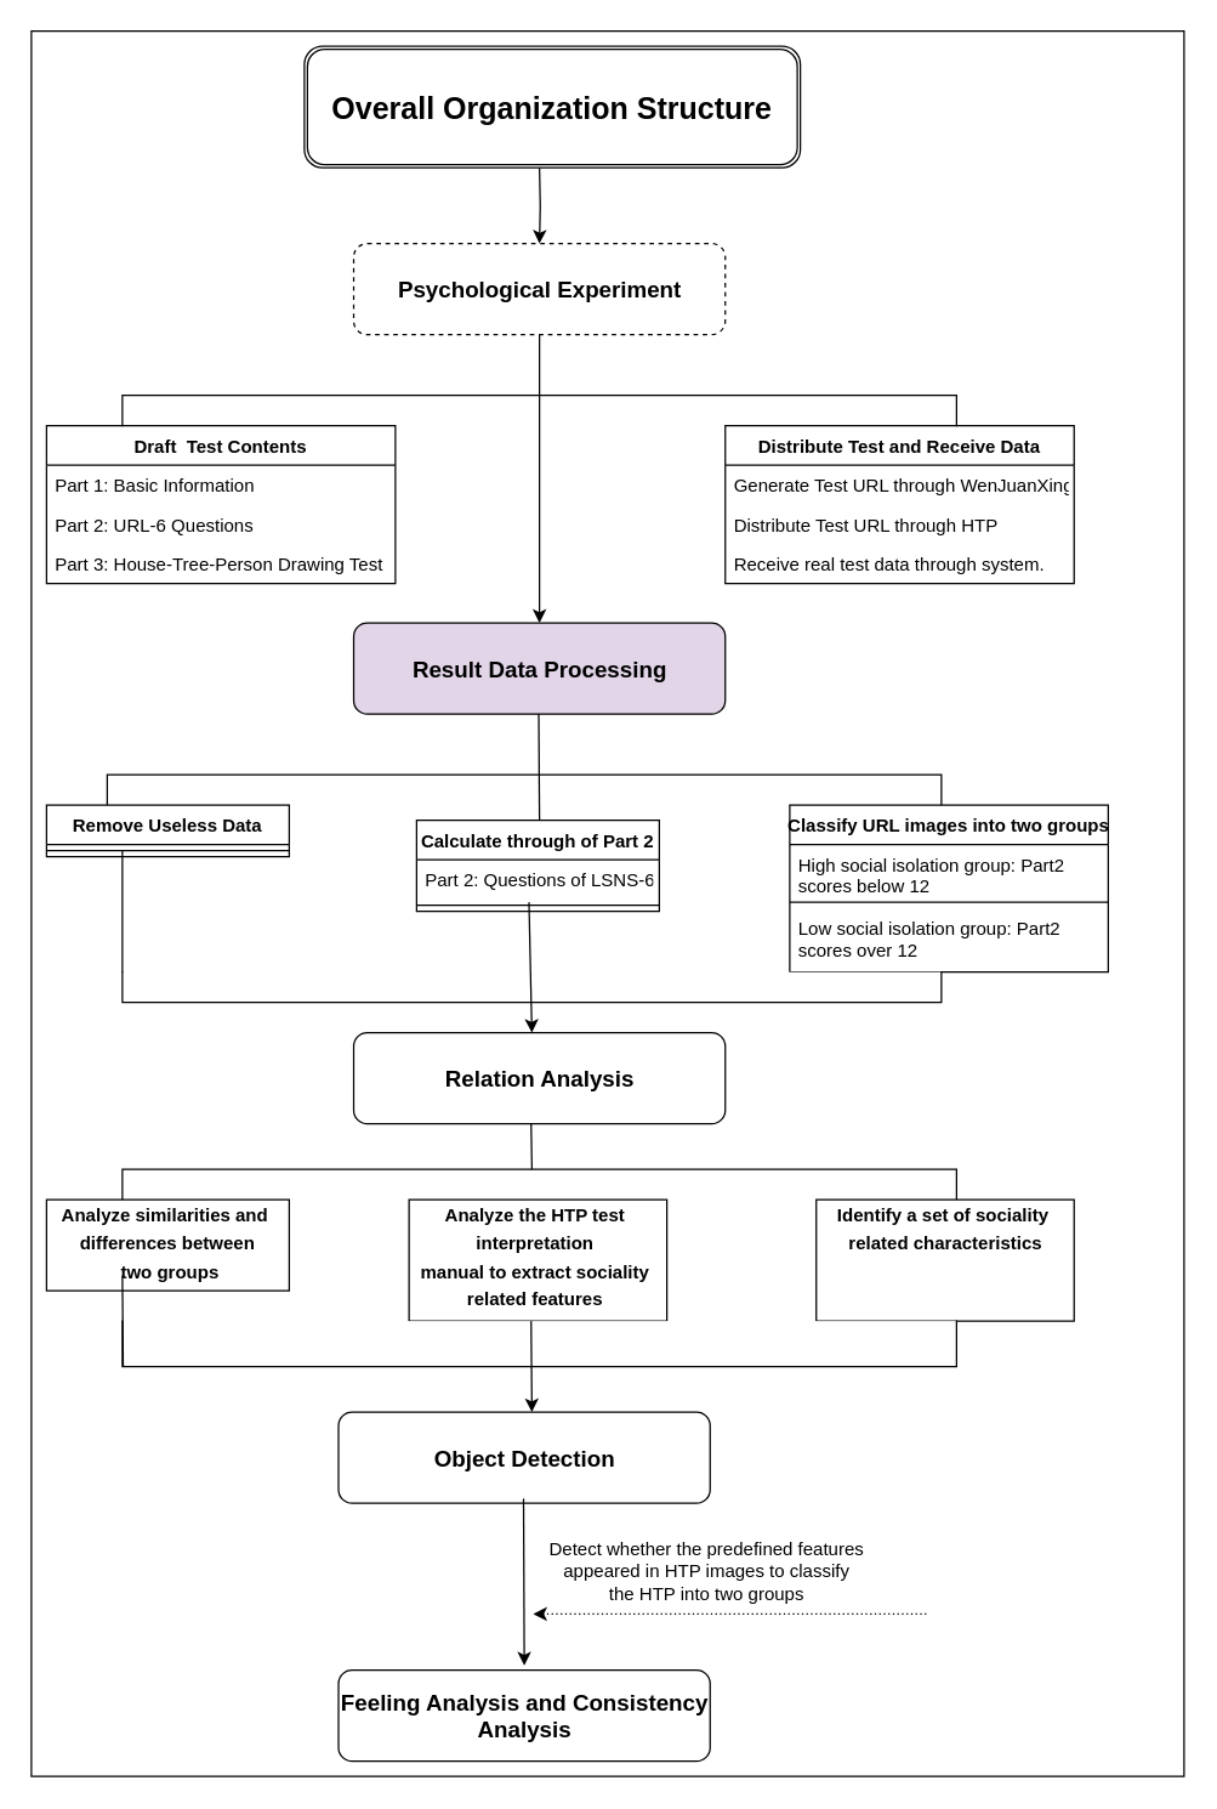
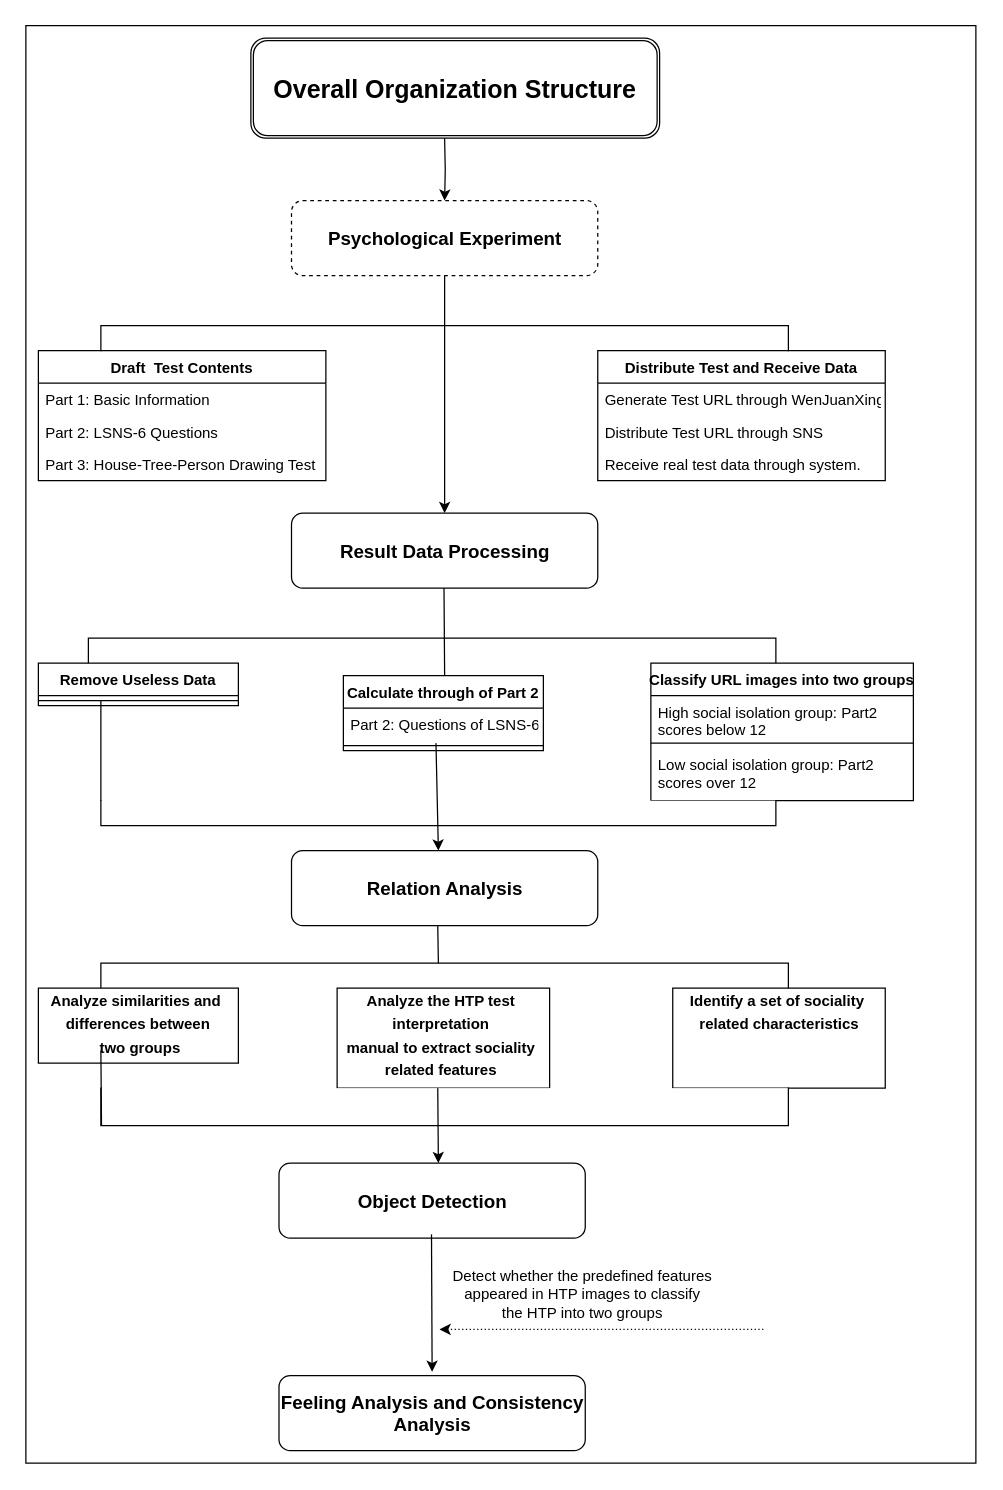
  <mxCell id="0" />
  <mxCell id="1" parent="0" />
  <mxCell id="2" value="" style="rounded=0;whiteSpace=wrap;html=1;fillColor=#ffffff;" vertex="1" parent="1"><mxGeometry y="20" width="760" height="1150" as="geometry" x="20" /></mxCell>
  <mxCell id="3" value="" style="shape=partialRectangle;whiteSpace=wrap;html=1;bottom=1;right=1;left=1;top=0;routingCenterX=-0.5;rotation=-180;" vertex="1" parent="1"><mxGeometry x="70" y="510" width="550" height="20" as="geometry" /></mxCell>
  <mxCell id="4" value="" style="shape=partialRectangle;whiteSpace=wrap;html=1;bottom=1;right=1;left=1;top=0;routingCenterX=-0.5;rotation=-180;" vertex="1" parent="1"><mxGeometry x="80" y="260" width="550" height="20" as="geometry" /></mxCell>
  <mxCell id="5" value="&lt;font style=&quot;font-size: 15px&quot;&gt;&lt;b&gt;Psychological Experiment&lt;/b&gt;&lt;/font&gt;" style="rounded=1;whiteSpace=wrap;html=1;dashed=1;" vertex="1" parent="1"><mxGeometry x="232.5" y="160" width="245" height="60" as="geometry" /></mxCell>
  <mxCell id="6" value="" style="edgeStyle=orthogonalEdgeStyle;rounded=0;orthogonalLoop=1;jettySize=auto;html=1;" edge="1" parent="1" target="5"><mxGeometry relative="1" as="geometry"><mxPoint x="355" y="110" as="sourcePoint" /></mxGeometry></mxCell>
  <mxCell id="7" value="" style="endArrow=classic;html=1;exitX=0.5;exitY=1;exitDx=0;exitDy=0;endFill=1;" edge="1" parent="1" source="5"><mxGeometry width="50" height="50" relative="1" as="geometry"><mxPoint x="340" y="330" as="sourcePoint" /><mxPoint x="355" y="410" as="targetPoint" /></mxGeometry></mxCell>
  <mxCell id="8" value="Draft  Test Contents" style="swimlane;fontStyle=1;childLayout=stackLayout;horizontal=1;startSize=26;fillColor=none;horizontalStack=0;resizeParent=1;resizeParentMax=0;resizeLast=0;collapsible=1;marginBottom=0;" vertex="1" parent="1"><mxGeometry x="30" y="280" width="230" height="104" as="geometry" /></mxCell>
  <mxCell id="9" value="Part 1: Basic Information&#10;" style="text;strokeColor=none;fillColor=none;align=left;verticalAlign=top;spacingLeft=4;spacingRight=4;overflow=hidden;rotatable=0;points=[[0,0.5],[1,0.5]];portConstraint=eastwest;" vertex="1" parent="8"><mxGeometry y="26" width="230" height="26" as="geometry" /></mxCell>
- <mxCell id="10" value="Part 2: URL-6 Questions" style="text;strokeColor=none;fillColor=none;align=left;verticalAlign=top;spacingLeft=4;spacingRight=4;overflow=hidden;rotatable=0;points=[[0,0.5],[1,0.5]];portConstraint=eastwest;" vertex="1" parent="8"><mxGeometry y="52" width="230" height="26" as="geometry" /></mxCell>
+ <mxCell id="10" value="Part 2: LSNS-6 Questions" style="text;strokeColor=none;fillColor=none;align=left;verticalAlign=top;spacingLeft=4;spacingRight=4;overflow=hidden;rotatable=0;points=[[0,0.5],[1,0.5]];portConstraint=eastwest;" vertex="1" parent="8"><mxGeometry y="52" width="230" height="26" as="geometry" /></mxCell>
  <mxCell id="11" value="Part 3: House-Tree-Person Drawing Test" style="text;strokeColor=none;fillColor=none;align=left;verticalAlign=top;spacingLeft=4;spacingRight=4;overflow=hidden;rotatable=0;points=[[0,0.5],[1,0.5]];portConstraint=eastwest;" vertex="1" parent="8"><mxGeometry y="78" width="230" height="26" as="geometry" /></mxCell>
  <mxCell id="12" value="&lt;font style=&quot;font-size: 20px&quot;&gt;&lt;b&gt;Overall Organization Structure&lt;/b&gt;&lt;/font&gt;" style="shape=ext;double=1;rounded=1;whiteSpace=wrap;html=1;fillColor=#ffffff;" vertex="1" parent="1"><mxGeometry x="200" y="30" width="327" height="80" as="geometry" /></mxCell>
  <mxCell id="13" value="Distribute Test and Receive Data" style="swimlane;fontStyle=1;childLayout=stackLayout;horizontal=1;startSize=26;fillColor=none;horizontalStack=0;resizeParent=1;resizeParentMax=0;resizeLast=0;collapsible=1;marginBottom=0;" vertex="1" parent="1"><mxGeometry x="477.5" y="280" width="230" height="104" as="geometry"><mxRectangle x="457.5" y="270" width="220" height="26" as="alternateBounds" /></mxGeometry></mxCell>
  <mxCell id="14" value="Generate Test URL through WenJuanXing" style="text;strokeColor=none;fillColor=none;align=left;verticalAlign=top;spacingLeft=4;spacingRight=4;overflow=hidden;rotatable=0;points=[[0,0.5],[1,0.5]];portConstraint=eastwest;" vertex="1" parent="13"><mxGeometry y="26" width="230" height="26" as="geometry" /></mxCell>
- <mxCell id="15" value="Distribute Test URL through HTP" style="text;strokeColor=none;fillColor=none;align=left;verticalAlign=top;spacingLeft=4;spacingRight=4;overflow=hidden;rotatable=0;points=[[0,0.5],[1,0.5]];portConstraint=eastwest;" vertex="1" parent="13"><mxGeometry y="52" width="230" height="26" as="geometry" /></mxCell>
+ <mxCell id="15" value="Distribute Test URL through SNS" style="text;strokeColor=none;fillColor=none;align=left;verticalAlign=top;spacingLeft=4;spacingRight=4;overflow=hidden;rotatable=0;points=[[0,0.5],[1,0.5]];portConstraint=eastwest;" vertex="1" parent="13"><mxGeometry y="52" width="230" height="26" as="geometry" /></mxCell>
  <mxCell id="16" value="Receive real test data through system." style="text;strokeColor=none;fillColor=none;align=left;verticalAlign=top;spacingLeft=4;spacingRight=4;overflow=hidden;rotatable=0;points=[[0,0.5],[1,0.5]];portConstraint=eastwest;" vertex="1" parent="13"><mxGeometry y="78" width="230" height="26" as="geometry" /></mxCell>
- <mxCell id="17" value="&lt;font style=&quot;font-size: 15px&quot;&gt;&lt;b&gt;Result Data Processing&lt;/b&gt;&lt;/font&gt;" style="rounded=1;whiteSpace=wrap;html=1;fillColor=#e1d5e7;" vertex="1" parent="1"><mxGeometry x="232.5" y="410" width="245" height="60" as="geometry" /></mxCell>
+ <mxCell id="17" value="&lt;font style=&quot;font-size: 15px&quot;&gt;&lt;b&gt;Result Data Processing&lt;/b&gt;&lt;/font&gt;" style="rounded=1;whiteSpace=wrap;html=1;" vertex="1" parent="1"><mxGeometry x="232.5" y="410" width="245" height="60" as="geometry" /></mxCell>
  <mxCell id="18" value="" style="endArrow=none;html=1;exitX=0.5;exitY=1;exitDx=0;exitDy=0;endFill=0;" edge="1" parent="1"><mxGeometry width="50" height="50" relative="1" as="geometry"><mxPoint x="354.5" y="470" as="sourcePoint" /><mxPoint x="355" y="540" as="targetPoint" /></mxGeometry></mxCell>
  <mxCell id="19" value="Remove Useless Data" style="swimlane;fontStyle=1;align=center;verticalAlign=top;childLayout=stackLayout;horizontal=1;startSize=26;horizontalStack=0;resizeParent=1;resizeParentMax=0;resizeLast=0;collapsible=1;marginBottom=0;rounded=0;fillColor=#ffffff;" vertex="1" parent="1"><mxGeometry x="30" y="530" width="160" height="34" as="geometry" /></mxCell>
  <mxCell id="20" value="" style="line;strokeWidth=1;fillColor=none;align=left;verticalAlign=middle;spacingTop=-1;spacingLeft=3;spacingRight=3;rotatable=0;labelPosition=right;points=[];portConstraint=eastwest;" vertex="1" parent="19"><mxGeometry y="26" width="160" height="8" as="geometry" /></mxCell>
  <mxCell id="21" value="Calculate through of Part 2" style="swimlane;fontStyle=1;align=center;verticalAlign=top;childLayout=stackLayout;horizontal=1;startSize=26;horizontalStack=0;resizeParent=1;resizeParentMax=0;resizeLast=0;collapsible=1;marginBottom=0;rounded=0;fillColor=#ffffff;" vertex="1" parent="1"><mxGeometry x="274" y="540" width="160" height="60" as="geometry" /></mxCell>
  <mxCell id="22" value="Part 2: Questions of LSNS-6" style="text;strokeColor=none;fillColor=none;align=left;verticalAlign=top;spacingLeft=4;spacingRight=4;overflow=hidden;rotatable=0;points=[[0,0.5],[1,0.5]];portConstraint=eastwest;" vertex="1" parent="21"><mxGeometry y="26" width="160" height="26" as="geometry" /></mxCell>
  <mxCell id="23" value="" style="line;strokeWidth=1;fillColor=none;align=left;verticalAlign=middle;spacingTop=-1;spacingLeft=3;spacingRight=3;rotatable=0;labelPosition=right;points=[];portConstraint=eastwest;" vertex="1" parent="21"><mxGeometry y="52" width="160" height="8" as="geometry" /></mxCell>
  <mxCell id="24" value="Classify URL images into two groups" style="swimlane;fontStyle=1;align=center;verticalAlign=top;childLayout=stackLayout;horizontal=1;startSize=26;horizontalStack=0;resizeParent=1;resizeParentMax=0;resizeLast=0;collapsible=1;marginBottom=0;rounded=0;fillColor=#ffffff;" vertex="1" parent="1"><mxGeometry x="520" y="530" width="210" height="110" as="geometry" /></mxCell>
  <mxCell id="25" value="High social isolation group: Part2 &#10;scores below 12" style="text;strokeColor=none;fillColor=none;align=left;verticalAlign=top;spacingLeft=4;spacingRight=4;overflow=hidden;rotatable=0;points=[[0,0.5],[1,0.5]];portConstraint=eastwest;" vertex="1" parent="24"><mxGeometry y="26" width="210" height="34" as="geometry" /></mxCell>
  <mxCell id="26" value="" style="line;strokeWidth=1;fillColor=none;align=left;verticalAlign=middle;spacingTop=-1;spacingLeft=3;spacingRight=3;rotatable=0;labelPosition=right;points=[];portConstraint=eastwest;" vertex="1" parent="24"><mxGeometry y="60" width="210" height="8" as="geometry" /></mxCell>
  <mxCell id="27" value="Low social isolation group: Part2 &#10;scores over 12" style="text;strokeColor=none;fillColor=none;align=left;verticalAlign=top;spacingLeft=4;spacingRight=4;overflow=hidden;rotatable=0;points=[[0,0.5],[1,0.5]];portConstraint=eastwest;" vertex="1" parent="24"><mxGeometry y="68" width="210" height="42" as="geometry" /></mxCell>
  <mxCell id="28" value="" style="shape=partialRectangle;whiteSpace=wrap;html=1;bottom=1;right=1;left=1;top=0;routingCenterX=-0.5;rotation=0;" vertex="1" parent="1"><mxGeometry x="80" y="640" width="540" height="20" as="geometry" /></mxCell>
  <mxCell id="29" value="" style="endArrow=none;html=1;" edge="1" parent="1"><mxGeometry width="50" height="50" relative="1" as="geometry"><mxPoint x="80" y="640" as="sourcePoint" /><mxPoint x="80" y="560" as="targetPoint" /></mxGeometry></mxCell>
  <mxCell id="30" value="" style="endArrow=none;html=1;endFill=0;startArrow=classic;startFill=1;entryX=0.463;entryY=0.25;entryDx=0;entryDy=0;entryPerimeter=0;" edge="1" parent="1" target="23"><mxGeometry width="50" height="50" relative="1" as="geometry"><mxPoint x="350" y="680" as="sourcePoint" /><mxPoint x="349.5" y="610" as="targetPoint" /></mxGeometry></mxCell>
  <mxCell id="31" value="&lt;font style=&quot;font-size: 15px&quot;&gt;&lt;b&gt;Relation Analysis&lt;/b&gt;&lt;/font&gt;" style="rounded=1;whiteSpace=wrap;html=1;" vertex="1" parent="1"><mxGeometry x="232.5" y="680" width="245" height="60" as="geometry" /></mxCell>
  <mxCell id="32" value="" style="shape=partialRectangle;whiteSpace=wrap;html=1;bottom=1;right=1;left=1;top=0;routingCenterX=-0.5;rotation=-180;" vertex="1" parent="1"><mxGeometry x="80" y="770" width="550" height="20" as="geometry" /></mxCell>
  <mxCell id="33" value="" style="endArrow=none;html=1;endFill=0;startArrow=none;startFill=0;" edge="1" parent="1"><mxGeometry width="50" height="50" relative="1" as="geometry"><mxPoint x="350" y="770" as="sourcePoint" /><mxPoint x="349.5" y="740" as="targetPoint" /></mxGeometry></mxCell>
  <mxCell id="34" value="&lt;p style=&quot;margin: 4px 0px 0px ; text-align: center&quot;&gt;&lt;b&gt;Analyze&amp;nbsp;similarities and&amp;nbsp;&lt;/b&gt;&lt;/p&gt;&lt;p style=&quot;margin: 4px 0px 0px ; text-align: center&quot;&gt;&lt;b&gt;differences between&lt;/b&gt;&lt;/p&gt;&lt;p style=&quot;margin: 4px 0px 0px ; text-align: center&quot;&gt;&lt;b&gt;&amp;nbsp;two groups&lt;/b&gt;&lt;/p&gt;" style="verticalAlign=top;align=left;overflow=fill;fontSize=12;fontFamily=Helvetica;html=1;rounded=0;fillColor=#ffffff;" vertex="1" parent="1"><mxGeometry x="30" y="790" width="160" height="60" as="geometry" /></mxCell>
  <mxCell id="35" value="&lt;p style=&quot;margin: 4px 0px 0px ; text-align: center&quot;&gt;&lt;b&gt;Analyze the HTP test&amp;nbsp;&lt;/b&gt;&lt;/p&gt;&lt;p style=&quot;margin: 4px 0px 0px ; text-align: center&quot;&gt;&lt;b&gt;interpretation&amp;nbsp;&lt;/b&gt;&lt;/p&gt;&lt;p style=&quot;margin: 4px 0px 0px ; text-align: center&quot;&gt;&lt;b&gt;manual to extract&amp;nbsp;sociality&amp;nbsp;&lt;/b&gt;&lt;/p&gt;&lt;p style=&quot;margin: 4px 0px 0px ; text-align: center&quot;&gt;&lt;b&gt;related features&amp;nbsp;&lt;/b&gt;&lt;/p&gt;" style="verticalAlign=top;align=left;overflow=fill;fontSize=12;fontFamily=Helvetica;html=1;rounded=0;fillColor=#ffffff;" vertex="1" parent="1"><mxGeometry x="269" y="790" width="170" height="80" as="geometry" /></mxCell>
  <mxCell id="36" value="&lt;p style=&quot;margin: 4px 0px 0px ; text-align: center&quot;&gt;&lt;b&gt;Identify a set of sociality&amp;nbsp;&lt;/b&gt;&lt;/p&gt;&lt;p style=&quot;margin: 4px 0px 0px ; text-align: center&quot;&gt;&lt;b&gt;related characteristics&lt;/b&gt;&lt;/p&gt;" style="verticalAlign=top;align=left;overflow=fill;fontSize=12;fontFamily=Helvetica;html=1;rounded=0;fillColor=#ffffff;" vertex="1" parent="1"><mxGeometry x="537.5" y="790" width="170" height="80" as="geometry" /></mxCell>
  <mxCell id="37" value="" style="shape=partialRectangle;whiteSpace=wrap;html=1;bottom=1;right=1;left=1;top=0;routingCenterX=-0.5;rotation=0;" vertex="1" parent="1"><mxGeometry x="80" y="870" width="550" height="30" as="geometry" /></mxCell>
  <mxCell id="38" value="" style="endArrow=none;html=1;startArrow=classic;startFill=1;" edge="1" parent="1"><mxGeometry width="50" height="50" relative="1" as="geometry"><mxPoint x="350" y="930" as="sourcePoint" /><mxPoint x="349.5" y="870" as="targetPoint" /></mxGeometry></mxCell>
  <mxCell id="39" value="" style="endArrow=none;html=1;" edge="1" parent="1"><mxGeometry width="50" height="50" relative="1" as="geometry"><mxPoint x="80.5" y="900" as="sourcePoint" /><mxPoint x="80" y="840" as="targetPoint" /></mxGeometry></mxCell>
  <mxCell id="40" value="&lt;font style=&quot;font-size: 15px&quot;&gt;&lt;b&gt;Object Detection&lt;/b&gt;&lt;/font&gt;" style="rounded=1;whiteSpace=wrap;html=1;" vertex="1" parent="1"><mxGeometry x="222.5" y="930" width="245" height="60" as="geometry" /></mxCell>
  <mxCell id="41" value="Detect whether the predefined features &lt;br&gt;appeared in HTP images to classify &lt;br&gt;the HTP into two groups" style="text;html=1;align=center;verticalAlign=middle;resizable=0;points=[];autosize=1;" vertex="1" parent="1"><mxGeometry x="350" y="1010" width="230" height="50" as="geometry" /></mxCell>
  <mxCell id="42" value="" style="endArrow=none;html=1;startArrow=classic;startFill=1;" edge="1" parent="1"><mxGeometry width="50" height="50" relative="1" as="geometry"><mxPoint x="345" y="1097" as="sourcePoint" /><mxPoint x="344.5" y="987" as="targetPoint" /></mxGeometry></mxCell>
  <mxCell id="43" value="" style="endArrow=classic;html=1;dashed=1;dashPattern=1 2;entryX=0.004;entryY=1.06;entryDx=0;entryDy=0;entryPerimeter=0;" edge="1" parent="1" target="41"><mxGeometry width="50" height="50" relative="1" as="geometry"><mxPoint x="610" y="1063" as="sourcePoint" /><mxPoint x="540" y="1110" as="targetPoint" /></mxGeometry></mxCell>
  <mxCell id="44" value="&lt;font style=&quot;font-size: 15px&quot;&gt;&lt;b&gt;Feeling Analysis and Consistency Analysis&lt;/b&gt;&lt;/font&gt;" style="rounded=1;whiteSpace=wrap;html=1;" vertex="1" parent="1"><mxGeometry x="222.5" y="1100" width="245" height="60" as="geometry" /></mxCell>
